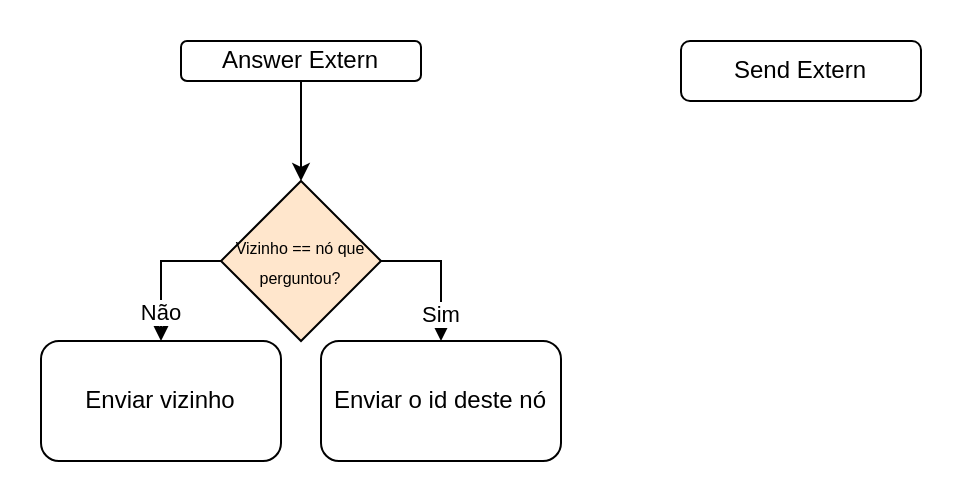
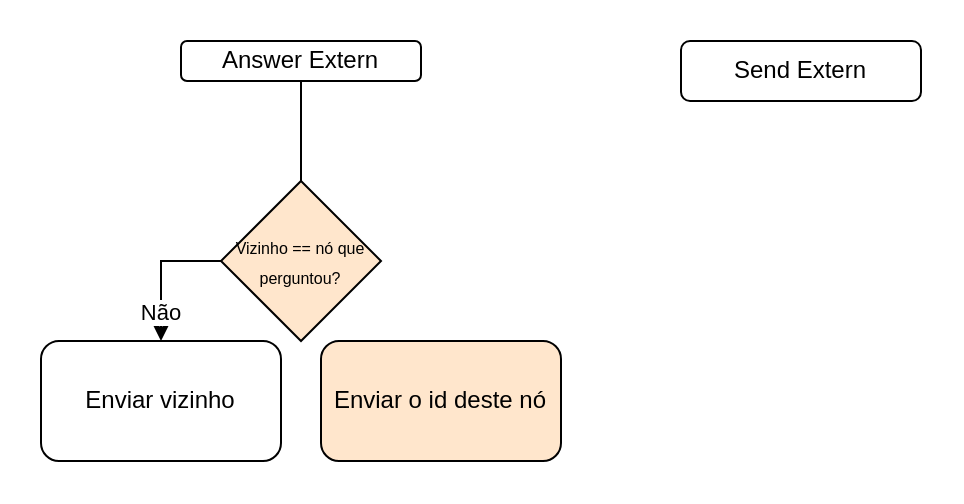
  <mxCell id="0" />
  <mxCell id="1" parent="0" />
- <mxCell id="2" style="edgeStyle=orthogonalEdgeStyle;rounded=0;orthogonalLoop=1;jettySize=auto;html=1;entryX=0.5;entryY=0;entryDx=0;entryDy=0;" edge="1" parent="1" source="3" target="8"><mxGeometry relative="1" as="geometry" /></mxCell>
+ <mxCell id="2" style="edgeStyle=orthogonalEdgeStyle;rounded=0;orthogonalLoop=1;jettySize=auto;html=1;entryX=0.5;entryY=0;entryDx=0;entryDy=0;endArrow=none;" edge="1" parent="1" source="3" target="8"><mxGeometry relative="1" as="geometry" /></mxCell>
  <mxCell id="3" value="Answer Extern" style="rounded=1;whiteSpace=wrap;html=1;" vertex="1" parent="1"><mxGeometry x="90" y="20" width="120" height="20" as="geometry" /></mxCell>
- <mxCell id="4" style="edgeStyle=orthogonalEdgeStyle;rounded=0;orthogonalLoop=1;jettySize=auto;html=1;" edge="1" parent="1" source="8" target="9"><mxGeometry relative="1" as="geometry"><Array as="points"><mxPoint x="150" y="130" /><mxPoint x="220" y="130" /></Array></mxGeometry></mxCell>
- <mxCell id="5" value="Sim" style="edgeLabel;html=1;align=center;verticalAlign=middle;resizable=0;points=[];" vertex="1" connectable="0" parent="4"><mxGeometry x="0.604" y="-1" relative="1" as="geometry"><mxPoint as="offset" /></mxGeometry></mxCell>
  <mxCell id="6" style="edgeStyle=orthogonalEdgeStyle;rounded=0;orthogonalLoop=1;jettySize=auto;html=1;entryX=0.5;entryY=0;entryDx=0;entryDy=0;" edge="1" parent="1" source="8" target="10"><mxGeometry relative="1" as="geometry"><Array as="points"><mxPoint x="150" y="130" /><mxPoint x="80" y="130" /></Array></mxGeometry></mxCell>
  <mxCell id="7" value="Não" style="edgeLabel;html=1;align=center;verticalAlign=middle;resizable=0;points=[];" vertex="1" connectable="0" parent="6"><mxGeometry x="0.566" y="-1" relative="1" as="geometry"><mxPoint as="offset" /></mxGeometry></mxCell>
  <mxCell id="8" value="&lt;font style=&quot;font-size: 8px&quot;&gt;Vizinho == nó que perguntou?&lt;/font&gt;" style="rhombus;whiteSpace=wrap;html=1;fillColor=#ffe6cc;" vertex="1" parent="1"><mxGeometry x="110" y="90" width="80" height="80" as="geometry" /></mxCell>
- <mxCell id="9" value="Enviar o id deste nó" style="rounded=1;whiteSpace=wrap;html=1;" vertex="1" parent="1"><mxGeometry x="160" y="170" width="120" height="60" as="geometry" /></mxCell>
+ <mxCell id="9" value="Enviar o id deste nó" style="rounded=1;whiteSpace=wrap;html=1;fillColor=#ffe6cc;" vertex="1" parent="1"><mxGeometry x="160" y="170" width="120" height="60" as="geometry" /></mxCell>
  <mxCell id="10" value="Enviar vizinho" style="rounded=1;whiteSpace=wrap;html=1;" vertex="1" parent="1"><mxGeometry x="20" y="170" width="120" height="60" as="geometry" /></mxCell>
  <mxCell id="11" value="Send Extern" style="rounded=1;whiteSpace=wrap;html=1;" vertex="1" parent="1"><mxGeometry x="340" y="20" width="120" height="30" as="geometry" /></mxCell>
